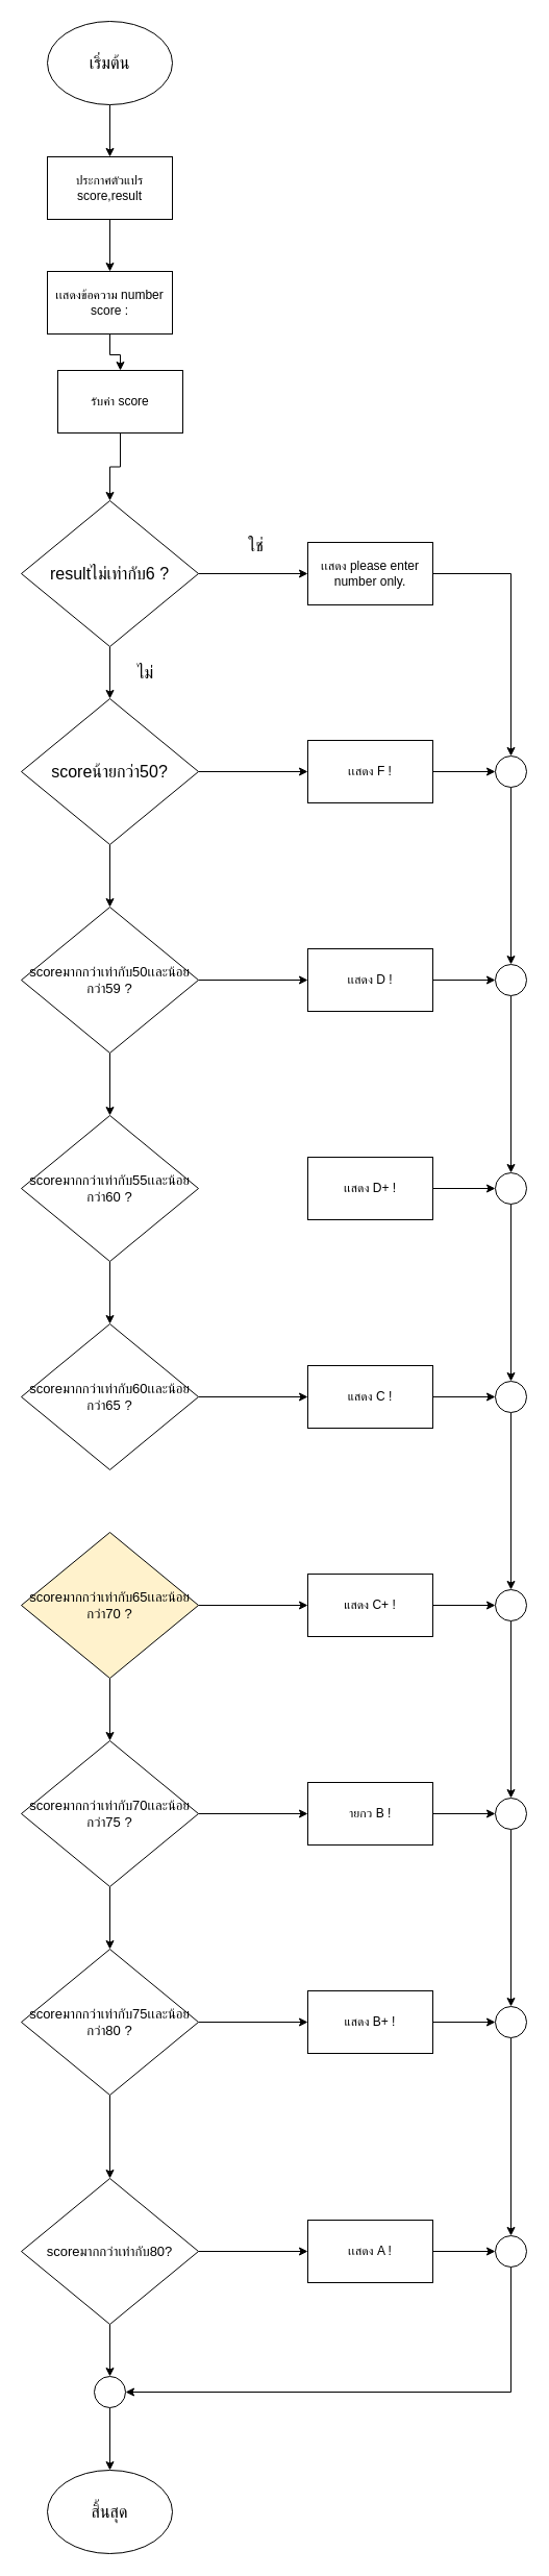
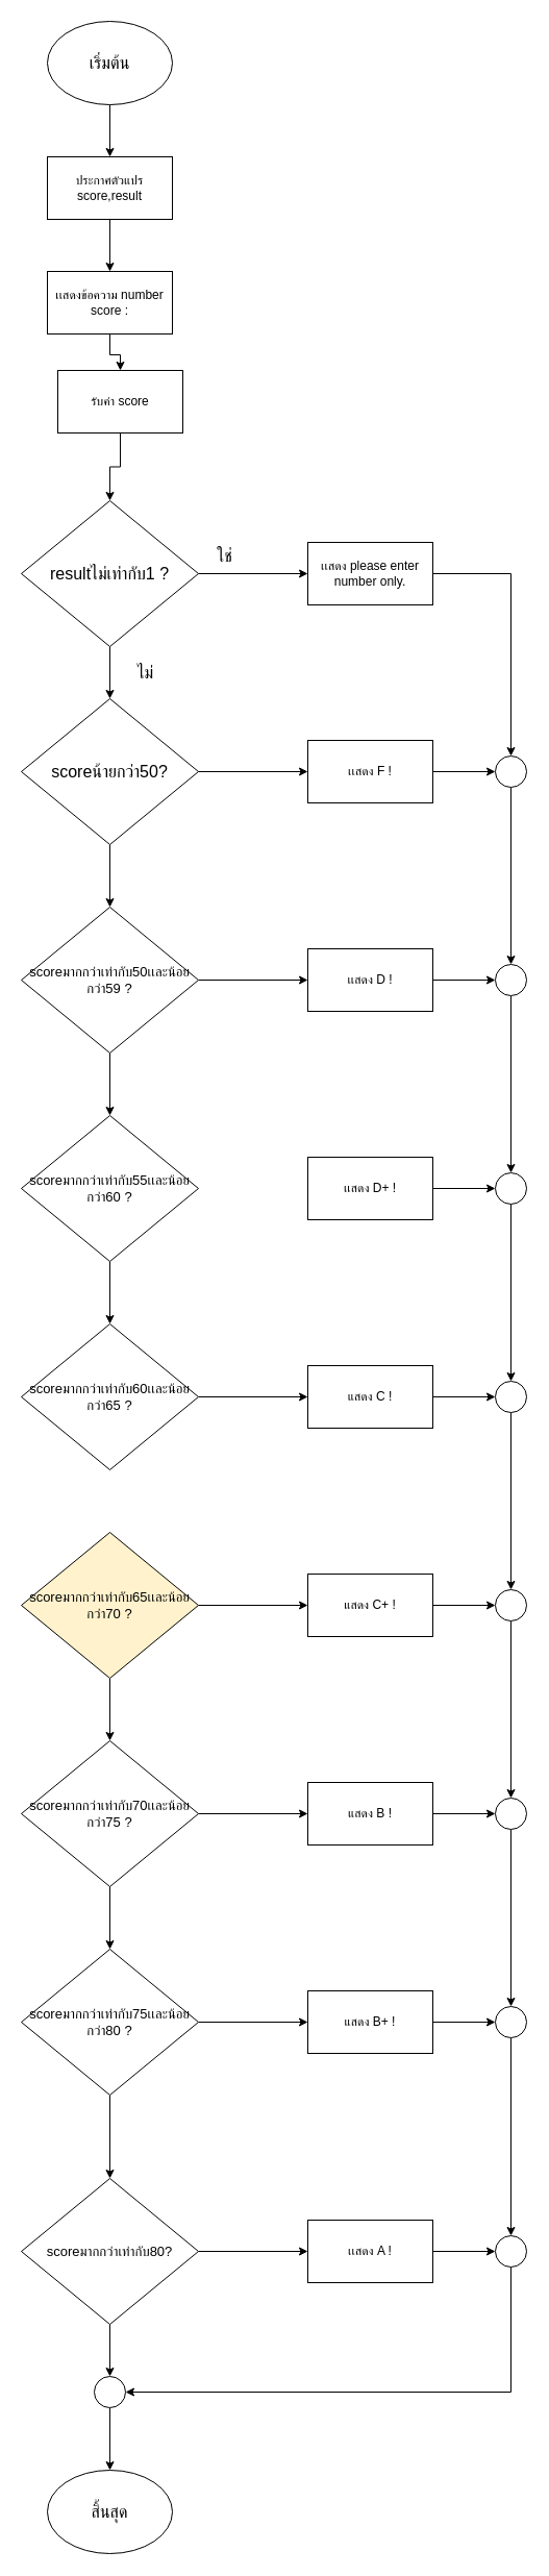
  <mxCell id="0" />
  <mxCell id="1" parent="0" />
  <mxCell id="2" value="" style="edgeStyle=orthogonalEdgeStyle;rounded=0;orthogonalLoop=1;jettySize=auto;html=1;" edge="1" parent="1" source="3" target="5"><mxGeometry relative="1" as="geometry" /></mxCell>
  <mxCell id="3" value="&lt;font style=&quot;font-size: 16px;&quot;&gt;เริ่มต้น&lt;/font&gt;" style="ellipse;whiteSpace=wrap;html=1;" vertex="1" parent="1"><mxGeometry x="45" y="20" width="120" height="80" as="geometry" /></mxCell>
  <mxCell id="4" value="" style="edgeStyle=orthogonalEdgeStyle;rounded=0;orthogonalLoop=1;jettySize=auto;html=1;" edge="1" parent="1" source="5" target="7"><mxGeometry relative="1" as="geometry" /></mxCell>
  <mxCell id="5" value="ประกาศตัวแปร score,result" style="whiteSpace=wrap;html=1;" vertex="1" parent="1"><mxGeometry x="45" y="150" width="120" height="60" as="geometry" /></mxCell>
  <mxCell id="6" value="" style="edgeStyle=orthogonalEdgeStyle;rounded=0;orthogonalLoop=1;jettySize=auto;html=1;" edge="1" parent="1" source="7" target="9"><mxGeometry relative="1" as="geometry" /></mxCell>
  <mxCell id="7" value="เเสดงข้อความ&amp;nbsp;number score :" style="whiteSpace=wrap;html=1;" vertex="1" parent="1"><mxGeometry x="45" y="260" width="120" height="60" as="geometry" /></mxCell>
  <mxCell id="8" value="" style="edgeStyle=orthogonalEdgeStyle;rounded=0;orthogonalLoop=1;jettySize=auto;html=1;" edge="1" parent="1" source="9" target="12"><mxGeometry relative="1" as="geometry" /></mxCell>
  <mxCell id="9" value="รับค่า score" style="whiteSpace=wrap;html=1;" vertex="1" parent="1"><mxGeometry x="55" y="355" width="120" height="60" as="geometry" /></mxCell>
  <mxCell id="10" value="" style="edgeStyle=orthogonalEdgeStyle;rounded=0;orthogonalLoop=1;jettySize=auto;html=1;" edge="1" parent="1" source="12" target="14"><mxGeometry relative="1" as="geometry" /></mxCell>
  <mxCell id="11" value="" style="edgeStyle=orthogonalEdgeStyle;rounded=0;orthogonalLoop=1;jettySize=auto;html=1;" edge="1" parent="1" source="12" target="18"><mxGeometry relative="1" as="geometry" /></mxCell>
- <mxCell id="12" value="&lt;font style=&quot;font-size: 16px;&quot;&gt;resultไม่เท่ากับ6 ?&lt;/font&gt;" style="rhombus;whiteSpace=wrap;html=1;" vertex="1" parent="1"><mxGeometry x="20" y="480" width="170" height="140" as="geometry" /></mxCell>
+ <mxCell id="12" value="&lt;font style=&quot;font-size: 16px;&quot;&gt;resultไม่เท่ากับ1 ?&lt;/font&gt;" style="rhombus;whiteSpace=wrap;html=1;" vertex="1" parent="1"><mxGeometry x="20" y="480" width="170" height="140" as="geometry" /></mxCell>
  <mxCell id="13" style="edgeStyle=orthogonalEdgeStyle;rounded=0;orthogonalLoop=1;jettySize=auto;html=1;entryX=0.5;entryY=0;entryDx=0;entryDy=0;" edge="1" parent="1" source="14" target="57"><mxGeometry relative="1" as="geometry" /></mxCell>
  <mxCell id="14" value="เเสดง&amp;nbsp;please enter number only." style="whiteSpace=wrap;html=1;" vertex="1" parent="1"><mxGeometry x="295" y="520" width="120" height="60" as="geometry" /></mxCell>
- <mxCell id="15" value="&lt;font style=&quot;font-size: 16px;&quot;&gt;ใช่&lt;/font&gt;" style="text;html=1;align=center;verticalAlign=middle;resizable=0;points=[];autosize=1;strokeColor=none;fillColor=none;" vertex="1" parent="1"><mxGeometry x="225" y="508" width="40" height="30" as="geometry" /></mxCell>
+ <mxCell id="15" value="&lt;font style=&quot;font-size: 16px;&quot;&gt;ใช่&lt;/font&gt;" style="text;html=1;align=center;verticalAlign=middle;resizable=0;points=[];autosize=1;strokeColor=none;fillColor=none;" vertex="1" parent="1"><mxGeometry x="195" y="518" width="40" height="30" as="geometry" /></mxCell>
  <mxCell id="16" value="" style="edgeStyle=orthogonalEdgeStyle;rounded=0;orthogonalLoop=1;jettySize=auto;html=1;" edge="1" parent="1" source="18" target="21"><mxGeometry relative="1" as="geometry" /></mxCell>
  <mxCell id="17" value="" style="edgeStyle=orthogonalEdgeStyle;rounded=0;orthogonalLoop=1;jettySize=auto;html=1;" edge="1" parent="1" source="18" target="24"><mxGeometry relative="1" as="geometry" /></mxCell>
  <mxCell id="18" value="&lt;span style=&quot;font-size: 16px;&quot;&gt;scoreน้ายกว่า50?&lt;/span&gt;" style="rhombus;whiteSpace=wrap;html=1;" vertex="1" parent="1"><mxGeometry x="20" y="670" width="170" height="140" as="geometry" /></mxCell>
  <mxCell id="19" value="&lt;font style=&quot;font-size: 16px;&quot;&gt;ไม่&lt;/font&gt;" style="text;html=1;align=center;verticalAlign=middle;resizable=0;points=[];autosize=1;strokeColor=none;fillColor=none;" vertex="1" parent="1"><mxGeometry x="119" y="630" width="40" height="30" as="geometry" /></mxCell>
  <mxCell id="20" value="" style="edgeStyle=orthogonalEdgeStyle;rounded=0;orthogonalLoop=1;jettySize=auto;html=1;" edge="1" parent="1" source="21" target="57"><mxGeometry relative="1" as="geometry" /></mxCell>
  <mxCell id="21" value="เเสดง&amp;nbsp;F !" style="whiteSpace=wrap;html=1;" vertex="1" parent="1"><mxGeometry x="295" y="710" width="120" height="60" as="geometry" /></mxCell>
  <mxCell id="22" value="" style="edgeStyle=orthogonalEdgeStyle;rounded=0;orthogonalLoop=1;jettySize=auto;html=1;" edge="1" parent="1" source="24" target="26"><mxGeometry relative="1" as="geometry" /></mxCell>
  <mxCell id="23" value="" style="edgeStyle=orthogonalEdgeStyle;rounded=0;orthogonalLoop=1;jettySize=auto;html=1;" edge="1" parent="1" source="24" target="28"><mxGeometry relative="1" as="geometry" /></mxCell>
  <mxCell id="24" value="&lt;font style=&quot;font-size: 13px;&quot;&gt;scoreมากกว่าเท่ากับ50เเละน้อยกว่า59 ?&lt;/font&gt;" style="rhombus;whiteSpace=wrap;html=1;" vertex="1" parent="1"><mxGeometry x="20" y="870" width="170" height="140" as="geometry" /></mxCell>
  <mxCell id="25" value="" style="edgeStyle=orthogonalEdgeStyle;rounded=0;orthogonalLoop=1;jettySize=auto;html=1;" edge="1" parent="1" source="26" target="59"><mxGeometry relative="1" as="geometry" /></mxCell>
  <mxCell id="26" value="เเสดง D !" style="whiteSpace=wrap;html=1;" vertex="1" parent="1"><mxGeometry x="295" y="910" width="120" height="60" as="geometry" /></mxCell>
  <mxCell id="27" value="" style="edgeStyle=orthogonalEdgeStyle;rounded=0;orthogonalLoop=1;jettySize=auto;html=1;" edge="1" parent="1" source="28" target="32"><mxGeometry relative="1" as="geometry" /></mxCell>
  <mxCell id="28" value="&lt;font style=&quot;font-size: 13px;&quot;&gt;scoreมากกว่าเท่ากับ55เเละน้อยกว่า60 ?&lt;/font&gt;" style="rhombus;whiteSpace=wrap;html=1;" vertex="1" parent="1"><mxGeometry x="20" y="1070" width="170" height="140" as="geometry" /></mxCell>
  <mxCell id="29" value="" style="edgeStyle=orthogonalEdgeStyle;rounded=0;orthogonalLoop=1;jettySize=auto;html=1;" edge="1" parent="1" source="30" target="61"><mxGeometry relative="1" as="geometry" /></mxCell>
  <mxCell id="30" value="เเสดง D+ !" style="whiteSpace=wrap;html=1;" vertex="1" parent="1"><mxGeometry x="295" y="1110" width="120" height="60" as="geometry" /></mxCell>
  <mxCell id="31" value="" style="edgeStyle=orthogonalEdgeStyle;rounded=0;orthogonalLoop=1;jettySize=auto;html=1;" edge="1" parent="1" source="32" target="34"><mxGeometry relative="1" as="geometry" /></mxCell>
  <mxCell id="32" value="&lt;font style=&quot;font-size: 13px;&quot;&gt;scoreมากกว่าเท่ากับ60เเละน้อยกว่า65 ?&lt;/font&gt;" style="rhombus;whiteSpace=wrap;html=1;" vertex="1" parent="1"><mxGeometry x="20" y="1270" width="170" height="140" as="geometry" /></mxCell>
  <mxCell id="33" value="" style="edgeStyle=orthogonalEdgeStyle;rounded=0;orthogonalLoop=1;jettySize=auto;html=1;" edge="1" parent="1" source="34" target="63"><mxGeometry relative="1" as="geometry" /></mxCell>
  <mxCell id="34" value="แสดง C !" style="whiteSpace=wrap;html=1;" vertex="1" parent="1"><mxGeometry x="295" y="1310" width="120" height="60" as="geometry" /></mxCell>
  <mxCell id="35" value="" style="edgeStyle=orthogonalEdgeStyle;rounded=0;orthogonalLoop=1;jettySize=auto;html=1;" edge="1" parent="1" source="37" target="39"><mxGeometry relative="1" as="geometry" /></mxCell>
  <mxCell id="36" value="" style="edgeStyle=orthogonalEdgeStyle;rounded=0;orthogonalLoop=1;jettySize=auto;html=1;" edge="1" parent="1" source="37" target="42"><mxGeometry relative="1" as="geometry" /></mxCell>
  <mxCell id="37" value="&lt;font style=&quot;font-size: 13px;&quot;&gt;scoreมากกว่าเท่ากับ65เเละน้อยกว่า70 ?&lt;/font&gt;" style="rhombus;whiteSpace=wrap;html=1;fillColor=#fff2cc;" vertex="1" parent="1"><mxGeometry x="20" y="1470" width="170" height="140" as="geometry" /></mxCell>
  <mxCell id="38" value="" style="edgeStyle=orthogonalEdgeStyle;rounded=0;orthogonalLoop=1;jettySize=auto;html=1;" edge="1" parent="1" source="39" target="65"><mxGeometry relative="1" as="geometry" /></mxCell>
  <mxCell id="39" value="แสดง C+ !" style="whiteSpace=wrap;html=1;" vertex="1" parent="1"><mxGeometry x="295" y="1510" width="120" height="60" as="geometry" /></mxCell>
  <mxCell id="40" value="" style="edgeStyle=orthogonalEdgeStyle;rounded=0;orthogonalLoop=1;jettySize=auto;html=1;" edge="1" parent="1" source="42" target="44"><mxGeometry relative="1" as="geometry" /></mxCell>
  <mxCell id="41" value="" style="edgeStyle=orthogonalEdgeStyle;rounded=0;orthogonalLoop=1;jettySize=auto;html=1;" edge="1" parent="1" source="42" target="47"><mxGeometry relative="1" as="geometry" /></mxCell>
  <mxCell id="42" value="&lt;font style=&quot;font-size: 13px;&quot;&gt;scoreมากกว่าเท่ากับ70เเละน้อยกว่า75 ?&lt;/font&gt;" style="rhombus;whiteSpace=wrap;html=1;" vertex="1" parent="1"><mxGeometry x="20" y="1670" width="170" height="140" as="geometry" /></mxCell>
  <mxCell id="43" value="" style="edgeStyle=orthogonalEdgeStyle;rounded=0;orthogonalLoop=1;jettySize=auto;html=1;" edge="1" parent="1" source="44" target="67"><mxGeometry relative="1" as="geometry" /></mxCell>
- <mxCell id="44" value="ายกว B !" style="whiteSpace=wrap;html=1;" vertex="1" parent="1"><mxGeometry x="295" y="1710" width="120" height="60" as="geometry" /></mxCell>
+ <mxCell id="44" value="แสดง B !" style="whiteSpace=wrap;html=1;" vertex="1" parent="1"><mxGeometry x="295" y="1710" width="120" height="60" as="geometry" /></mxCell>
  <mxCell id="45" value="" style="edgeStyle=orthogonalEdgeStyle;rounded=0;orthogonalLoop=1;jettySize=auto;html=1;" edge="1" parent="1" source="47" target="49"><mxGeometry relative="1" as="geometry" /></mxCell>
  <mxCell id="46" value="" style="edgeStyle=orthogonalEdgeStyle;rounded=0;orthogonalLoop=1;jettySize=auto;html=1;" edge="1" parent="1" source="47" target="52"><mxGeometry relative="1" as="geometry" /></mxCell>
  <mxCell id="47" value="&lt;font style=&quot;font-size: 13px;&quot;&gt;scoreมากกว่าเท่ากับ75เเละน้อยกว่า80 ?&lt;/font&gt;" style="rhombus;whiteSpace=wrap;html=1;" vertex="1" parent="1"><mxGeometry x="20" y="1870" width="170" height="140" as="geometry" /></mxCell>
  <mxCell id="48" value="" style="edgeStyle=orthogonalEdgeStyle;rounded=0;orthogonalLoop=1;jettySize=auto;html=1;" edge="1" parent="1" source="49" target="69"><mxGeometry relative="1" as="geometry" /></mxCell>
  <mxCell id="49" value="แสดง B+ !" style="whiteSpace=wrap;html=1;" vertex="1" parent="1"><mxGeometry x="295" y="1910" width="120" height="60" as="geometry" /></mxCell>
  <mxCell id="50" value="" style="edgeStyle=orthogonalEdgeStyle;rounded=0;orthogonalLoop=1;jettySize=auto;html=1;" edge="1" parent="1" source="52" target="54"><mxGeometry relative="1" as="geometry" /></mxCell>
  <mxCell id="51" value="" style="edgeStyle=orthogonalEdgeStyle;rounded=0;orthogonalLoop=1;jettySize=auto;html=1;" edge="1" parent="1" source="52" target="73"><mxGeometry relative="1" as="geometry" /></mxCell>
  <mxCell id="52" value="&lt;font style=&quot;font-size: 13px;&quot;&gt;scoreมากกว่าเท่ากับ80?&lt;/font&gt;" style="rhombus;whiteSpace=wrap;html=1;" vertex="1" parent="1"><mxGeometry x="20" y="2090" width="170" height="140" as="geometry" /></mxCell>
  <mxCell id="53" value="" style="edgeStyle=orthogonalEdgeStyle;rounded=0;orthogonalLoop=1;jettySize=auto;html=1;" edge="1" parent="1" source="54" target="71"><mxGeometry relative="1" as="geometry" /></mxCell>
  <mxCell id="54" value="เเสดง A !" style="whiteSpace=wrap;html=1;" vertex="1" parent="1"><mxGeometry x="295" y="2130" width="120" height="60" as="geometry" /></mxCell>
  <mxCell id="55" value="&lt;span style=&quot;font-size: 16px;&quot;&gt;สิ้นสุด&lt;/span&gt;" style="ellipse;whiteSpace=wrap;html=1;" vertex="1" parent="1"><mxGeometry x="45" y="2370" width="120" height="80" as="geometry" /></mxCell>
  <mxCell id="56" style="edgeStyle=orthogonalEdgeStyle;rounded=0;orthogonalLoop=1;jettySize=auto;html=1;entryX=0.5;entryY=0;entryDx=0;entryDy=0;" edge="1" parent="1" source="57" target="59"><mxGeometry relative="1" as="geometry" /></mxCell>
  <mxCell id="57" value="" style="ellipse;whiteSpace=wrap;html=1;aspect=fixed;" vertex="1" parent="1"><mxGeometry x="475" y="725" width="30" height="30" as="geometry" /></mxCell>
  <mxCell id="58" style="edgeStyle=orthogonalEdgeStyle;rounded=0;orthogonalLoop=1;jettySize=auto;html=1;entryX=0.5;entryY=0;entryDx=0;entryDy=0;" edge="1" parent="1" source="59" target="61"><mxGeometry relative="1" as="geometry" /></mxCell>
  <mxCell id="59" value="" style="ellipse;whiteSpace=wrap;html=1;aspect=fixed;" vertex="1" parent="1"><mxGeometry x="475" y="925" width="30" height="30" as="geometry" /></mxCell>
  <mxCell id="60" style="edgeStyle=orthogonalEdgeStyle;rounded=0;orthogonalLoop=1;jettySize=auto;html=1;entryX=0.5;entryY=0;entryDx=0;entryDy=0;" edge="1" parent="1" source="61" target="63"><mxGeometry relative="1" as="geometry" /></mxCell>
  <mxCell id="61" value="" style="ellipse;whiteSpace=wrap;html=1;aspect=fixed;" vertex="1" parent="1"><mxGeometry x="475" y="1125" width="30" height="30" as="geometry" /></mxCell>
  <mxCell id="62" style="edgeStyle=orthogonalEdgeStyle;rounded=0;orthogonalLoop=1;jettySize=auto;html=1;entryX=0.5;entryY=0;entryDx=0;entryDy=0;" edge="1" parent="1" source="63" target="65"><mxGeometry relative="1" as="geometry" /></mxCell>
  <mxCell id="63" value="" style="ellipse;whiteSpace=wrap;html=1;aspect=fixed;" vertex="1" parent="1"><mxGeometry x="475" y="1325" width="30" height="30" as="geometry" /></mxCell>
  <mxCell id="64" style="edgeStyle=orthogonalEdgeStyle;rounded=0;orthogonalLoop=1;jettySize=auto;html=1;entryX=0.5;entryY=0;entryDx=0;entryDy=0;" edge="1" parent="1" source="65" target="67"><mxGeometry relative="1" as="geometry" /></mxCell>
  <mxCell id="65" value="" style="ellipse;whiteSpace=wrap;html=1;aspect=fixed;" vertex="1" parent="1"><mxGeometry x="475" y="1525" width="30" height="30" as="geometry" /></mxCell>
  <mxCell id="66" style="edgeStyle=orthogonalEdgeStyle;rounded=0;orthogonalLoop=1;jettySize=auto;html=1;entryX=0.5;entryY=0;entryDx=0;entryDy=0;" edge="1" parent="1" source="67" target="69"><mxGeometry relative="1" as="geometry" /></mxCell>
  <mxCell id="67" value="" style="ellipse;whiteSpace=wrap;html=1;aspect=fixed;" vertex="1" parent="1"><mxGeometry x="475" y="1725" width="30" height="30" as="geometry" /></mxCell>
  <mxCell id="68" style="edgeStyle=orthogonalEdgeStyle;rounded=0;orthogonalLoop=1;jettySize=auto;html=1;entryX=0.5;entryY=0;entryDx=0;entryDy=0;" edge="1" parent="1" source="69" target="71"><mxGeometry relative="1" as="geometry" /></mxCell>
  <mxCell id="69" value="" style="ellipse;whiteSpace=wrap;html=1;aspect=fixed;" vertex="1" parent="1"><mxGeometry x="475" y="1925" width="30" height="30" as="geometry" /></mxCell>
  <mxCell id="70" style="edgeStyle=orthogonalEdgeStyle;rounded=0;orthogonalLoop=1;jettySize=auto;html=1;entryX=1;entryY=0.5;entryDx=0;entryDy=0;" edge="1" parent="1" source="71" target="73"><mxGeometry relative="1" as="geometry"><Array as="points"><mxPoint x="490" y="2295" /></Array></mxGeometry></mxCell>
  <mxCell id="71" value="" style="ellipse;whiteSpace=wrap;html=1;aspect=fixed;" vertex="1" parent="1"><mxGeometry x="475" y="2145" width="30" height="30" as="geometry" /></mxCell>
  <mxCell id="72" value="" style="edgeStyle=orthogonalEdgeStyle;rounded=0;orthogonalLoop=1;jettySize=auto;html=1;" edge="1" parent="1" source="73" target="55"><mxGeometry relative="1" as="geometry" /></mxCell>
  <mxCell id="73" value="" style="ellipse;whiteSpace=wrap;html=1;aspect=fixed;" vertex="1" parent="1"><mxGeometry x="90" y="2280" width="30" height="30" as="geometry" /></mxCell>
